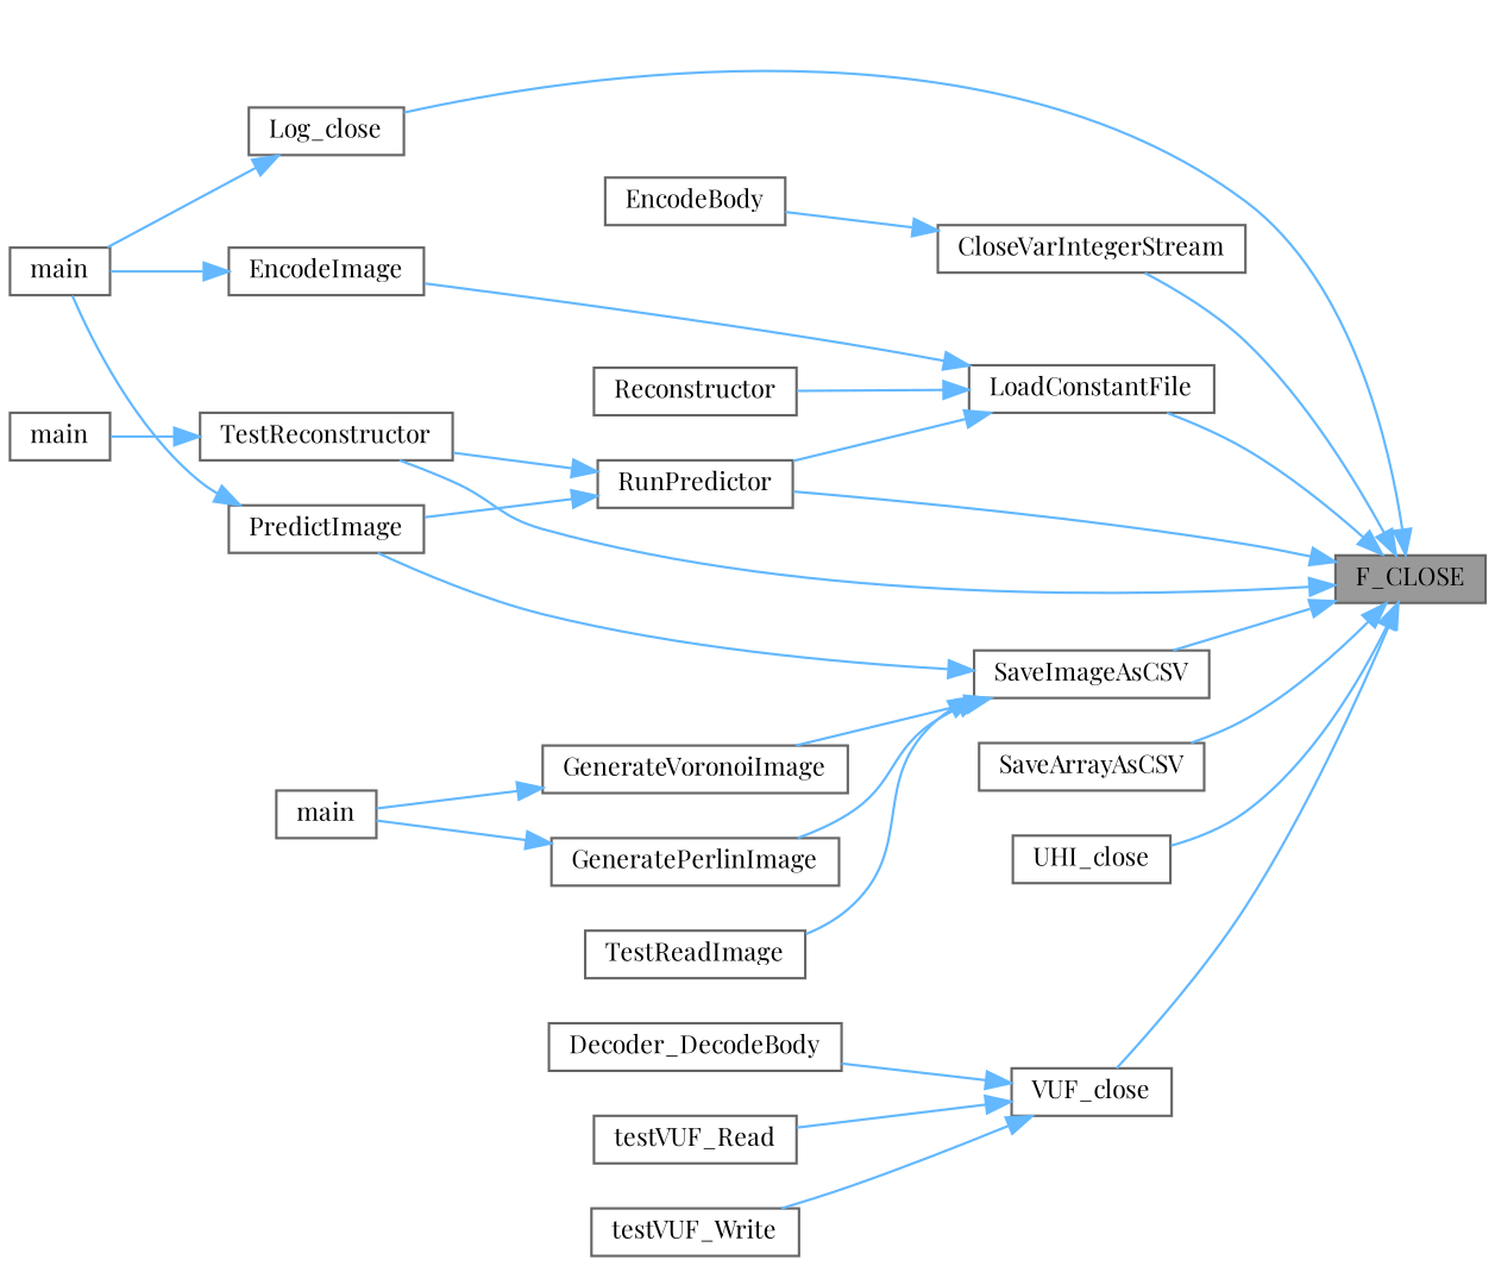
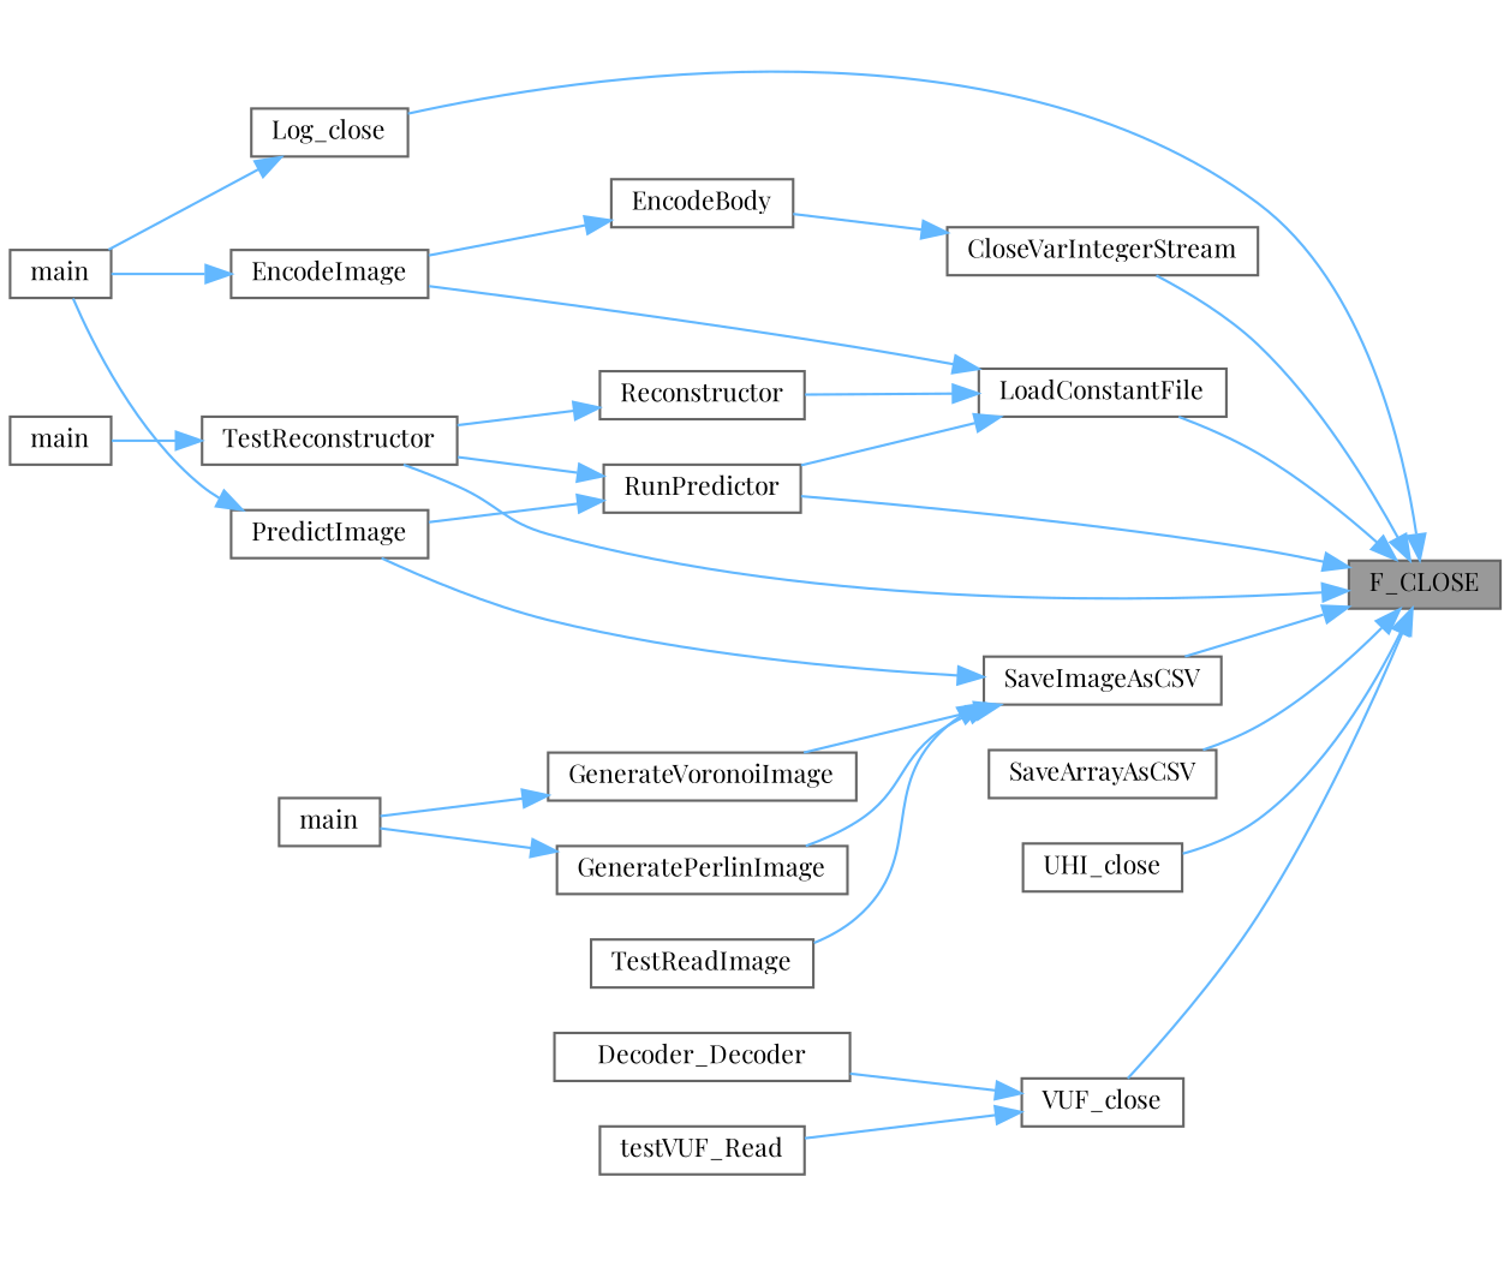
  digraph {
    fontname="Playfair Display"
    rankdir=RL
    node [color=grey40 fillcolor=white fontname="Playfair Display" fontsize=10 shape=box style=filled]
    edge [color=steelblue1 dir=back fontname="Playfair Display" fontsize=10 labelfontname=Helvetica labelfontsize=10 style=solid]
    n1 [color=gray40 fillcolor=grey60 fontcolor=black height=0.2 label=F_CLOSE width=0.4]
    n2 [height=0.2 label=CloseVarIntegerStream width=0.4]
    n3 [height=0.2 label=LoadConstantFile width=0.4]
    n4 [height=0.2 label=TestReconstructor width=0.4]
    n5 [height=0.2 label=RunPredictor width=0.4]
    n6 [height=0.2 label=Log_close width=0.4]
    n7 [height=0.2 label=SaveArrayAsCSV width=0.4]
    n8 [height=0.2 label=SaveImageAsCSV width=0.4]
    n9 [height=0.2 label=UHI_close width=0.4]
    n10 [height=0.2 label=VUF_close width=0.4]
    n11 [height=0.2 label=EncodeBody width=0.4]
    n12 [height=0.2 label=EncodeImage width=0.4]
    n13 [height=0.2 label=Reconstructor width=0.4]
    n14 [height=0.2 label=main width=0.4]
    n15 [height=0.2 label=PredictImage width=0.4]
    n16 [height=0.2 label=main width=0.4]
    n17 [height=0.2 label=GeneratePerlinImage width=0.4]
    n18 [height=0.2 label=GenerateVoronoiImage width=0.4]
    n19 [height=0.2 label=TestReadImage width=0.4]
-   n20 [height=0.2 label=Decoder_DecodeBody width=0.4]
+   n20 [height=0.2 label=Decoder_Decoder width=0.4]
    n21 [height=0.2 label=testVUF_Read width=0.4]
-   n22 [height=0.2 label=testVUF_Write width=0.4]
    n23 [height=0.2 label=main width=0.4]
    n1 -> n2
    n1 -> n3
    n1 -> n4
    n1 -> n5
    n1 -> n6
    n1 -> n7
    n1 -> n8
    n1 -> n9
    n1 -> n10
    n2 -> n11
    n3 -> n5
    n3 -> n12
    n3 -> n13
    n4 -> n14
    n5 -> n4
    n5 -> n15
    n6 -> n16
    n8 -> n15
    n8 -> n17
    n8 -> n18
    n8 -> n19
    n10 -> n20
    n10 -> n21
-   n10 -> n22
+   n11 -> n12
    n12 -> n16
+   n13 -> n4
    n15 -> n16
    n17 -> n23
    n18 -> n23
  }
